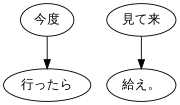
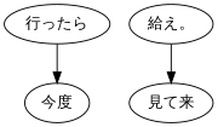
  digraph {
    n1 [label="今度"]
    n2 [label="行ったら"]
    n3 [label="見て来"]
    n4 [label="給え。"]
-   n1 -> n2
-   n3 -> n4
+   n2 -> n1
+   n4 -> n3
  }
